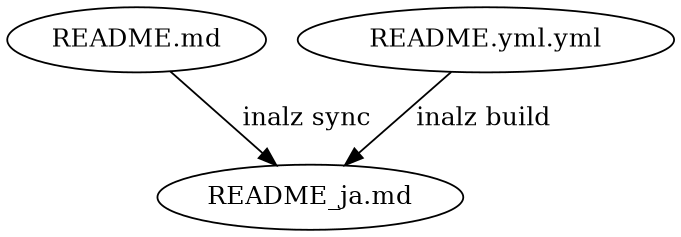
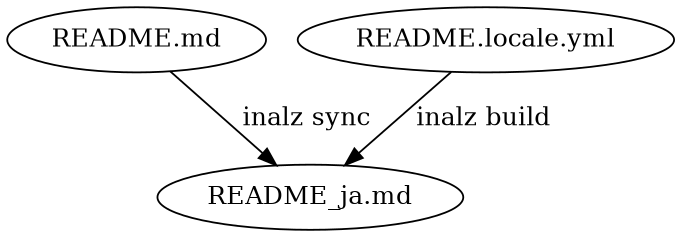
  digraph {
    "README.md"
    "README_ja.md"
-   "README.locale.yml" [label="README.yml.yml"]
+   "README.locale.yml"
    "README.md" -> "README_ja.md" [label=" inalz sync"]
    "README.locale.yml" -> "README_ja.md" [label=" inalz build"]
  }
